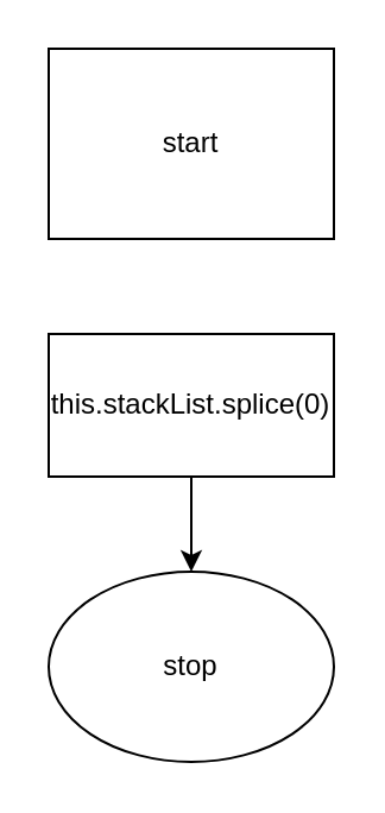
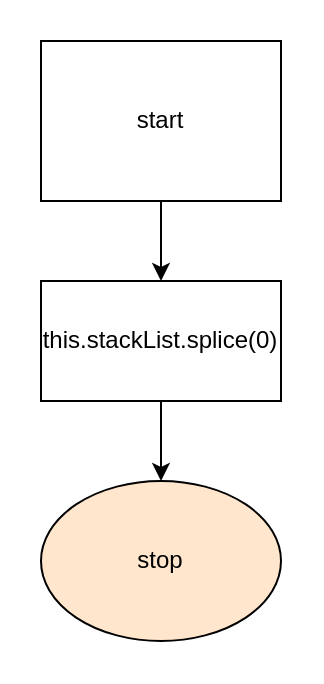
  <mxCell id="0" />
  <mxCell id="1" parent="0" />
+ <mxCell id="2" style="edgeStyle=none;html=1;" edge="1" parent="1" source="3" target="5"><mxGeometry relative="1" as="geometry"><mxPoint x="80" y="160" as="targetPoint" /></mxGeometry></mxCell>
  <mxCell id="3" value="start" style="whiteSpace=wrap;html=1;rounded=0;" vertex="1" parent="1"><mxGeometry x="20" y="20" width="120" height="80" as="geometry" /></mxCell>
  <mxCell id="4" style="edgeStyle=none;html=1;" edge="1" parent="1" source="5"><mxGeometry relative="1" as="geometry"><mxPoint x="80" y="240" as="targetPoint" /></mxGeometry></mxCell>
  <mxCell id="5" value="this.stackList.splice(0)" style="rounded=0;whiteSpace=wrap;html=1;" vertex="1" parent="1"><mxGeometry x="20" y="140" width="120" height="60" as="geometry" /></mxCell>
- <mxCell id="6" value="stop" style="ellipse;whiteSpace=wrap;html=1;" vertex="1" parent="1"><mxGeometry x="20" y="240" width="120" height="80" as="geometry" /></mxCell>
+ <mxCell id="6" value="stop" style="ellipse;whiteSpace=wrap;html=1;fillColor=#ffe6cc;" vertex="1" parent="1"><mxGeometry x="20" y="240" width="120" height="80" as="geometry" /></mxCell>
